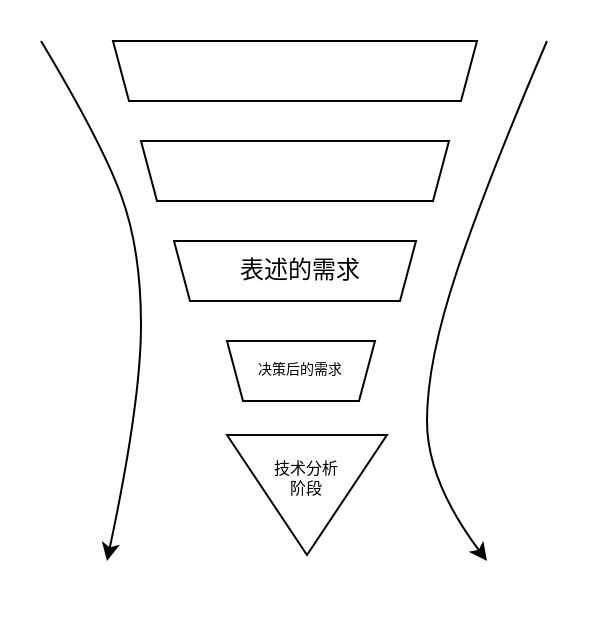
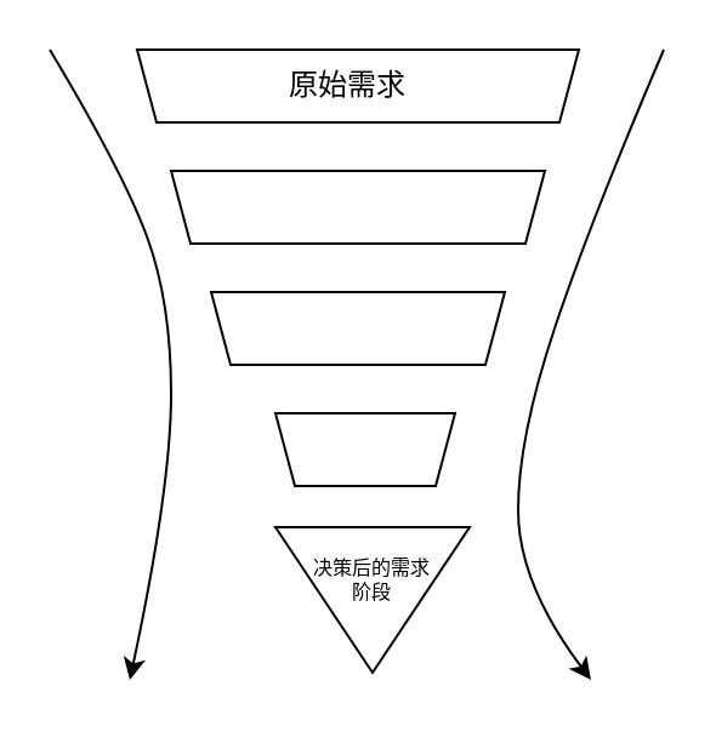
  <mxCell id="0" />
  <mxCell id="1" parent="0" />
  <mxCell id="2" value="" style="shape=trapezoid;perimeter=trapezoidPerimeter;whiteSpace=wrap;html=1;fixedSize=1;size=8;rotation=-180;" vertex="1" parent="1"><mxGeometry x="56" y="20" width="182" height="30" as="geometry" /></mxCell>
  <mxCell id="3" value="" style="shape=trapezoid;perimeter=trapezoidPerimeter;whiteSpace=wrap;html=1;fixedSize=1;size=8;rotation=-180;" vertex="1" parent="1"><mxGeometry x="70" y="70" width="154" height="30" as="geometry" /></mxCell>
  <mxCell id="4" value="" style="shape=trapezoid;perimeter=trapezoidPerimeter;whiteSpace=wrap;html=1;fixedSize=1;size=8;rotation=-180;" vertex="1" parent="1"><mxGeometry x="86.5" y="120" width="121" height="30" as="geometry" /></mxCell>
  <mxCell id="5" value="" style="shape=trapezoid;perimeter=trapezoidPerimeter;whiteSpace=wrap;html=1;fixedSize=1;size=8;rotation=-180;" vertex="1" parent="1"><mxGeometry x="113" y="170" width="74" height="30" as="geometry" /></mxCell>
  <mxCell id="6" value="" style="triangle;whiteSpace=wrap;html=1;rotation=90;" vertex="1" parent="1"><mxGeometry x="123" y="207" width="60" height="80" as="geometry" /></mxCell>
- <mxCell id="8" value="表述的需求" style="text;html=1;align=center;verticalAlign=middle;whiteSpace=wrap;rounded=0;" vertex="1" parent="1"><mxGeometry x="117" y="120" width="66" height="30" as="geometry" /></mxCell>
- <mxCell id="9" value="决策后的需求" style="text;html=1;align=center;verticalAlign=middle;whiteSpace=wrap;rounded=0;fontSize=7;" vertex="1" parent="1"><mxGeometry x="120" y="170" width="60" height="30" as="geometry" /></mxCell>
- <mxCell id="10" value="技术分析&lt;div&gt;阶段&lt;/div&gt;" style="text;html=1;align=center;verticalAlign=middle;whiteSpace=wrap;rounded=0;fontSize=8;" vertex="1" parent="1"><mxGeometry x="123" y="224" width="60" height="30" as="geometry" /></mxCell>
+ <mxCell id="7" value="原始需求" style="text;html=1;align=center;verticalAlign=middle;whiteSpace=wrap;rounded=0;" vertex="1" parent="1"><mxGeometry x="113" y="20" width="60" height="30" as="geometry" /></mxCell>
+ <mxCell id="10" value="决策后的需求&lt;div&gt;阶段&lt;/div&gt;" style="text;html=1;align=center;verticalAlign=middle;whiteSpace=wrap;rounded=0;fontSize=8;" vertex="1" parent="1"><mxGeometry x="123" y="224" width="60" height="30" as="geometry" /></mxCell>
  <mxCell id="11" value="" style="curved=1;endArrow=classic;html=1;rounded=0;" edge="1" parent="1"><mxGeometry width="50" height="50" relative="1" as="geometry"><mxPoint x="20" y="20" as="sourcePoint" /><mxPoint x="53" y="280" as="targetPoint" /><Array as="points"><mxPoint x="50" y="70" /><mxPoint x="70" y="124" /><mxPoint x="70" y="200" /></Array></mxGeometry></mxCell>
  <mxCell id="12" value="" style="curved=1;endArrow=classic;html=1;rounded=0;" edge="1" parent="1"><mxGeometry width="50" height="50" relative="1" as="geometry"><mxPoint x="273" y="20" as="sourcePoint" /><mxPoint x="243" y="280" as="targetPoint" /><Array as="points"><mxPoint x="243" y="90" /><mxPoint x="213" y="180" /><mxPoint x="213" y="240" /></Array></mxGeometry></mxCell>
